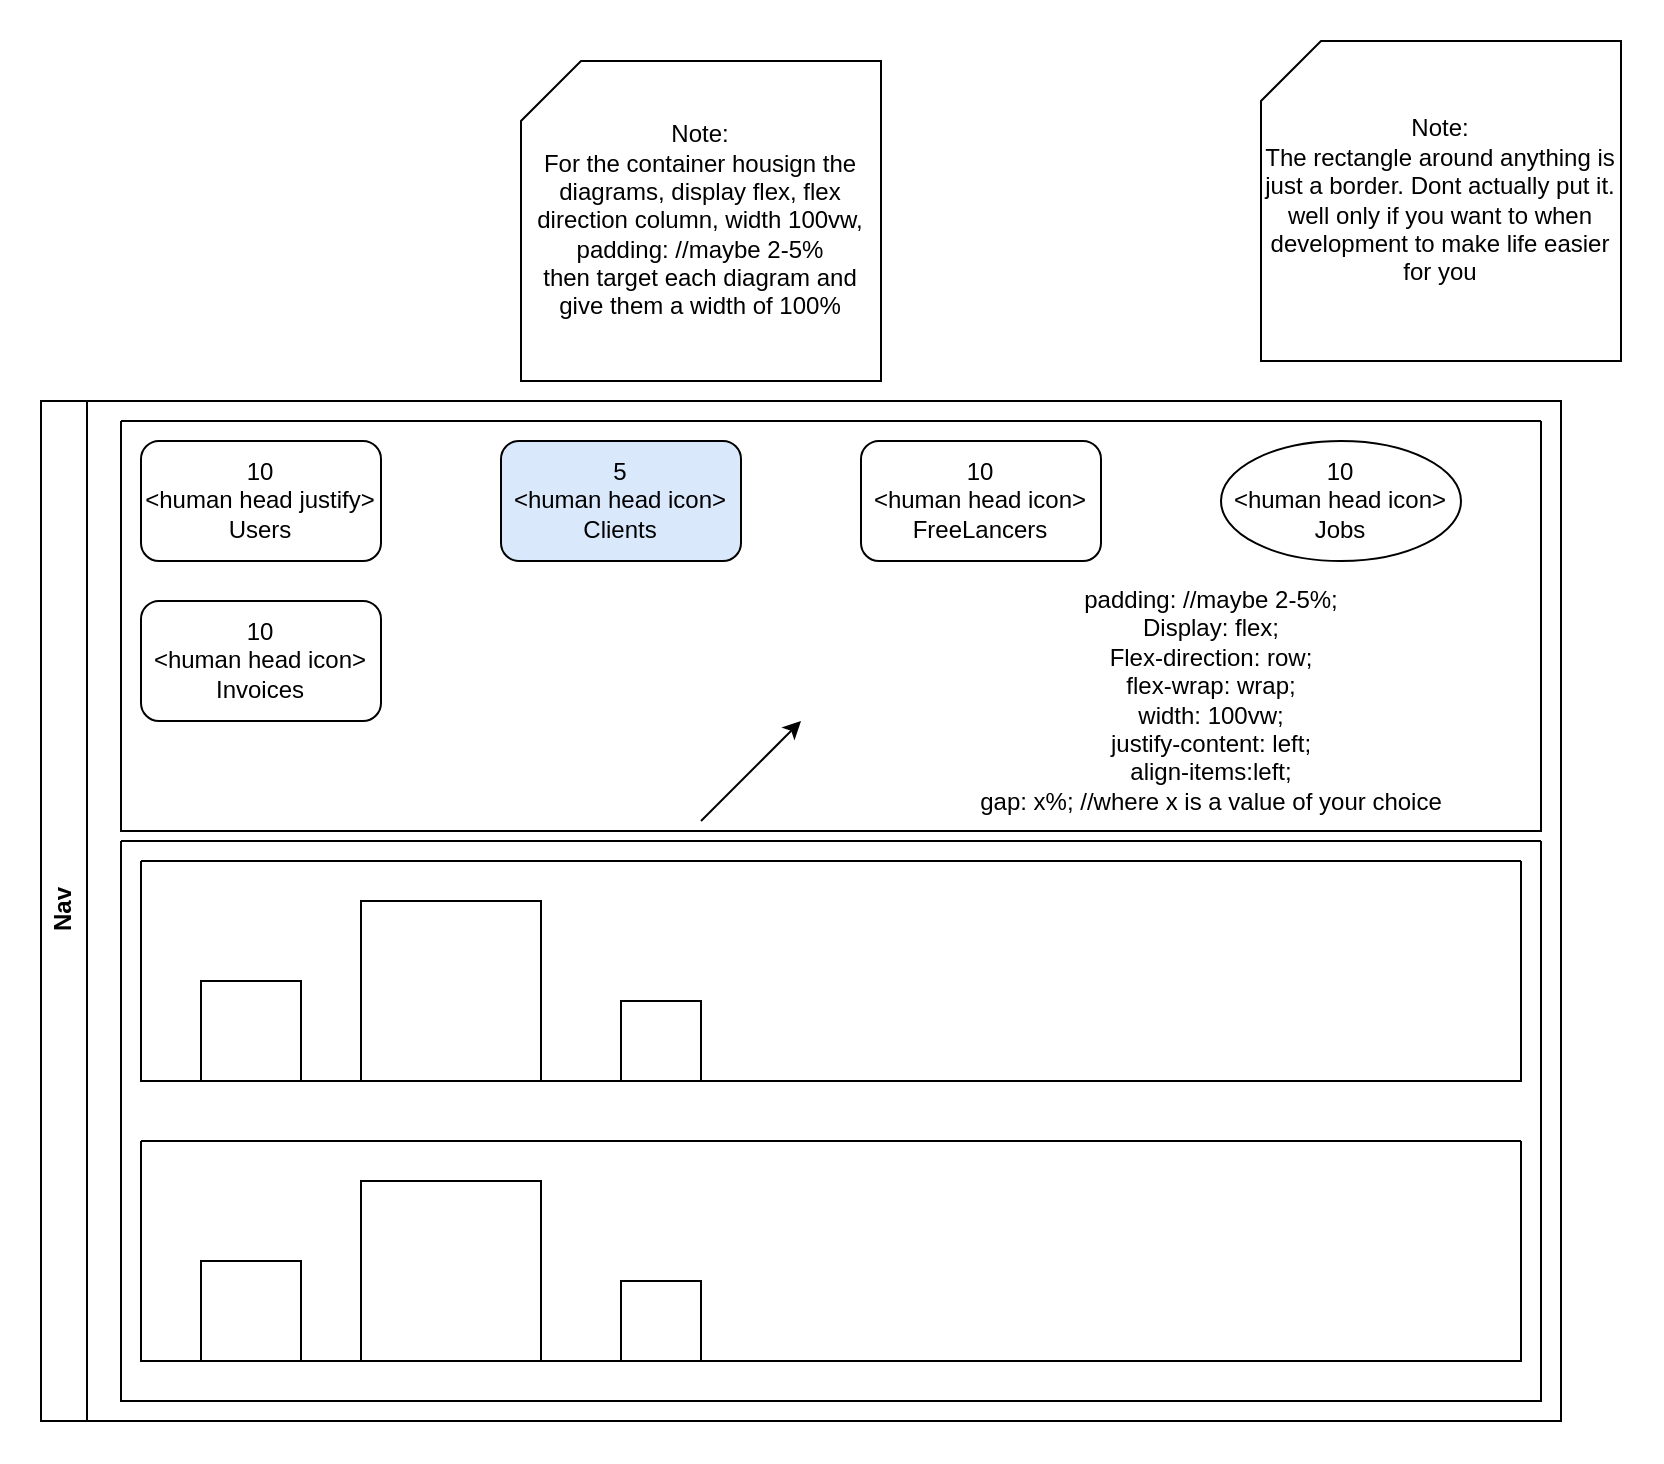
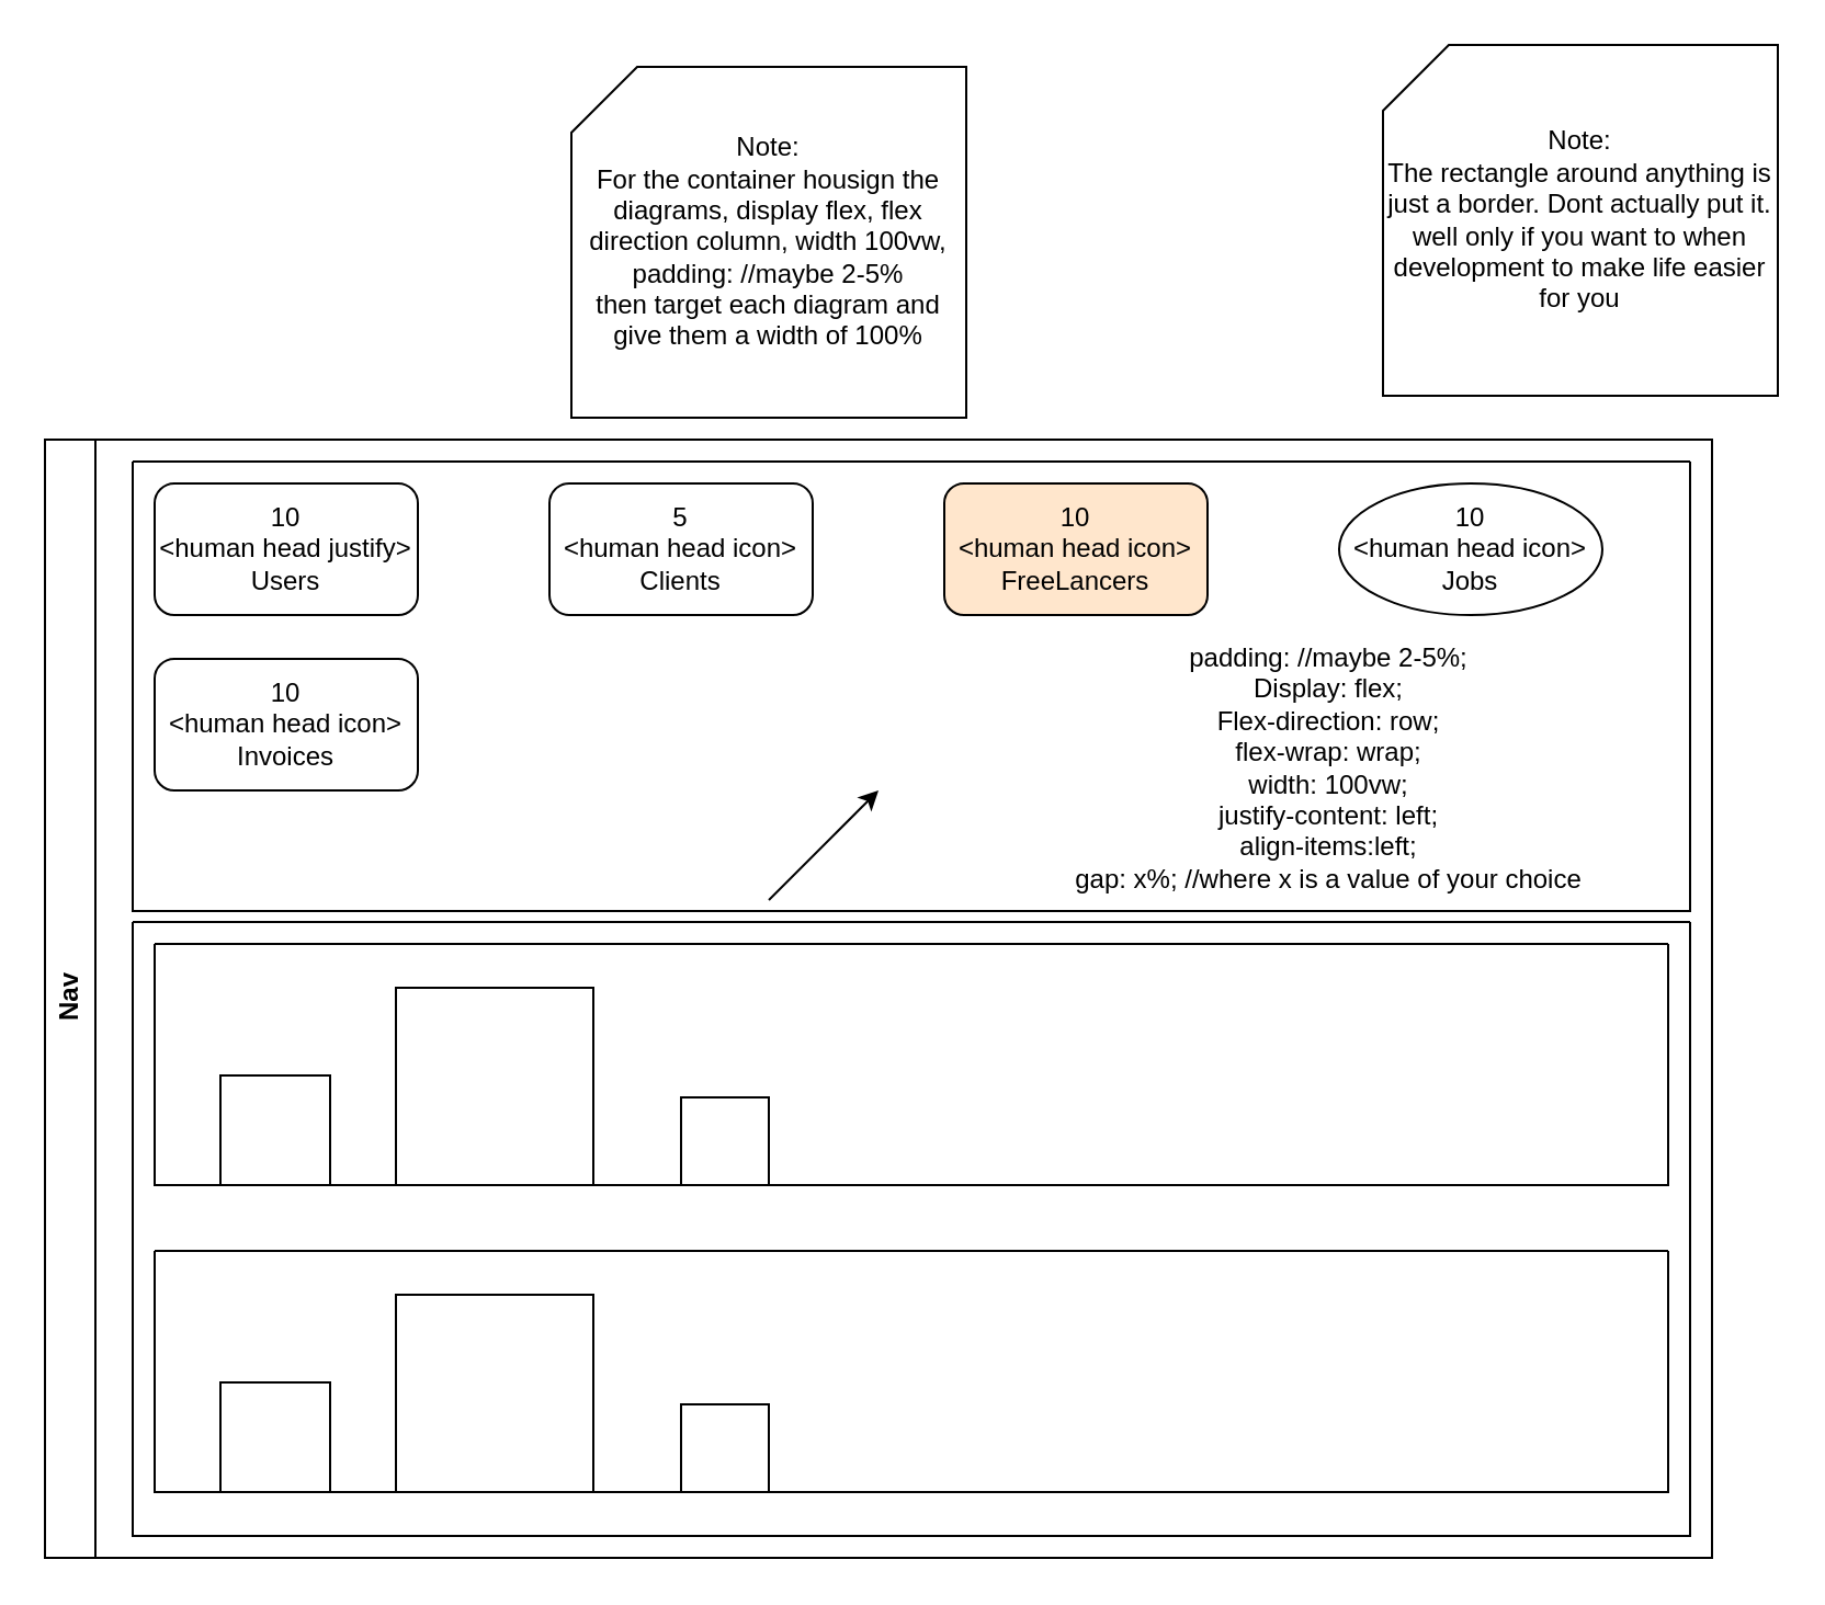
  <mxCell id="0" />
  <mxCell id="1" parent="0" />
  <mxCell id="2" value="Nav" style="swimlane;horizontal=0;whiteSpace=wrap;html=1;" vertex="1" parent="1"><mxGeometry x="20" y="200" width="760" height="510" as="geometry" /></mxCell>
  <mxCell id="3" value="10&lt;br&gt;&amp;lt;human head justify&amp;gt;&lt;br&gt;Users" style="rounded=1;whiteSpace=wrap;html=1;" vertex="1" parent="2"><mxGeometry x="50" y="20" width="120" height="60" as="geometry" /></mxCell>
- <mxCell id="4" value="5&lt;br style=&quot;border-color: var(--border-color);&quot;&gt;&amp;lt;human head icon&amp;gt;&lt;br&gt;Clients" style="rounded=1;whiteSpace=wrap;html=1;fillColor=#dae8fc;" vertex="1" parent="2"><mxGeometry x="230" y="20" width="120" height="60" as="geometry" /></mxCell>
- <mxCell id="5" value="10&lt;br style=&quot;border-color: var(--border-color);&quot;&gt;&amp;lt;human head icon&amp;gt;&lt;br&gt;FreeLancers" style="rounded=1;whiteSpace=wrap;html=1;" vertex="1" parent="2"><mxGeometry x="410" y="20" width="120" height="60" as="geometry" /></mxCell>
+ <mxCell id="4" value="5&lt;br style=&quot;border-color: var(--border-color);&quot;&gt;&amp;lt;human head icon&amp;gt;&lt;br&gt;Clients" style="rounded=1;whiteSpace=wrap;html=1;" vertex="1" parent="2"><mxGeometry x="230" y="20" width="120" height="60" as="geometry" /></mxCell>
+ <mxCell id="5" value="10&lt;br style=&quot;border-color: var(--border-color);&quot;&gt;&amp;lt;human head icon&amp;gt;&lt;br&gt;FreeLancers" style="rounded=1;whiteSpace=wrap;html=1;fillColor=#ffe6cc;" vertex="1" parent="2"><mxGeometry x="410" y="20" width="120" height="60" as="geometry" /></mxCell>
  <mxCell id="6" value="10&lt;br style=&quot;border-color: var(--border-color);&quot;&gt;&amp;lt;human head icon&amp;gt;&lt;br&gt;Jobs" style="ellipse;whiteSpace=wrap;html=1;" vertex="1" parent="2"><mxGeometry x="590" y="20" width="120" height="60" as="geometry" /></mxCell>
  <mxCell id="7" value="10&lt;br style=&quot;border-color: var(--border-color);&quot;&gt;&amp;lt;human head icon&amp;gt;&lt;br&gt;Invoices" style="rounded=1;whiteSpace=wrap;html=1;" vertex="1" parent="2"><mxGeometry x="50" y="100" width="120" height="60" as="geometry" /></mxCell>
  <mxCell id="8" value="" style="swimlane;startSize=0;" vertex="1" parent="2"><mxGeometry x="40" y="10" width="710" height="205" as="geometry" /></mxCell>
  <mxCell id="9" value="padding: //maybe 2-5%;&lt;br&gt;Display: flex;&lt;br&gt;Flex-direction: row;&lt;br&gt;flex-wrap: wrap;&lt;br&gt;width: 100vw;&lt;br&gt;justify-content: left;&lt;br&gt;align-items:left;&lt;br&gt;gap: x%; //where x is a value of your choice" style="text;html=1;align=center;verticalAlign=middle;resizable=0;points=[];autosize=1;strokeColor=none;fillColor=none;" vertex="1" parent="8"><mxGeometry x="420" y="75" width="250" height="130" as="geometry" /></mxCell>
  <mxCell id="10" value="" style="swimlane;startSize=0;" vertex="1" parent="2"><mxGeometry x="50" y="370" width="690" height="110" as="geometry" /></mxCell>
  <mxCell id="11" value="" style="whiteSpace=wrap;html=1;aspect=fixed;" vertex="1" parent="10"><mxGeometry x="30" y="60" width="50" height="50" as="geometry" /></mxCell>
  <mxCell id="12" value="" style="whiteSpace=wrap;html=1;aspect=fixed;" vertex="1" parent="10"><mxGeometry x="110" y="20" width="90" height="90" as="geometry" /></mxCell>
  <mxCell id="13" value="" style="whiteSpace=wrap;html=1;aspect=fixed;" vertex="1" parent="10"><mxGeometry x="240" y="70" width="40" height="40" as="geometry" /></mxCell>
  <mxCell id="14" value="" style="swimlane;startSize=0;" vertex="1" parent="2"><mxGeometry x="50" y="230" width="690" height="110" as="geometry" /></mxCell>
  <mxCell id="15" value="" style="whiteSpace=wrap;html=1;aspect=fixed;" vertex="1" parent="14"><mxGeometry x="30" y="60" width="50" height="50" as="geometry" /></mxCell>
  <mxCell id="16" value="" style="whiteSpace=wrap;html=1;aspect=fixed;" vertex="1" parent="14"><mxGeometry x="110" y="20" width="90" height="90" as="geometry" /></mxCell>
  <mxCell id="17" value="" style="whiteSpace=wrap;html=1;aspect=fixed;" vertex="1" parent="14"><mxGeometry x="240" y="70" width="40" height="40" as="geometry" /></mxCell>
  <mxCell id="18" value="" style="swimlane;startSize=0;" vertex="1" parent="2"><mxGeometry x="40" y="220" width="710" height="280" as="geometry" /></mxCell>
  <mxCell id="19" value="Note:&lt;br&gt;The rectangle around anything is just a border. Dont actually put it. well only if you want to when development to make life easier for you" style="shape=card;whiteSpace=wrap;html=1;" vertex="1" parent="1"><mxGeometry x="630" y="20" width="180" height="160" as="geometry" /></mxCell>
  <mxCell id="20" value="" style="endArrow=classic;html=1;rounded=0;" edge="1" parent="1"><mxGeometry width="50" height="50" relative="1" as="geometry"><mxPoint x="350" y="410" as="sourcePoint" /><mxPoint x="400" y="360" as="targetPoint" /></mxGeometry></mxCell>
  <mxCell id="21" value="Note:&lt;br&gt;For the container housign the diagrams, display flex, flex direction column, width 100vw,&lt;br&gt;padding: //maybe 2-5%&lt;br&gt;then target each diagram and give them a width of 100%" style="shape=card;whiteSpace=wrap;html=1;" vertex="1" parent="1"><mxGeometry x="260" y="30" width="180" height="160" as="geometry" /></mxCell>
